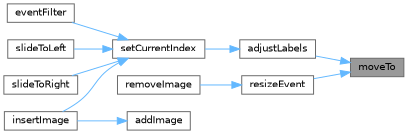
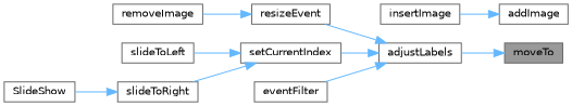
  digraph {
    rankdir=RL
    node [color=grey40 fillcolor=white fontname=Helvetica fontsize=10 shape=box style=filled]
    edge [color=steelblue1 dir=back fontname=Helvetica fontsize=10 labelfontname=Helvetica labelfontsize=10 style=solid]
    n1 [color=gray40 fillcolor=grey60 fontcolor=black height=0.2 label=moveTo width=0.4]
    n2 [height=0.2 label=adjustLabels width=0.4]
    n3 [height=0.2 label=resizeEvent width=0.4]
    n4 [height=0.2 label=setCurrentIndex width=0.4]
    n5 [height=0.2 label=removeImage width=0.4]
    n6 [height=0.2 label=eventFilter width=0.4]
    n7 [height=0.2 label=insertImage width=0.4]
    n8 [height=0.2 label=slideToLeft width=0.4]
    n9 [height=0.2 label=slideToRight width=0.4]
+   n10 [height=0.2 label=SlideShow width=0.4]
    n11 [height=0.2 label=addImage width=0.4]
    n1 -> n2
-   n1 -> n3
+   n2 -> n3
    n2 -> n4
    n3 -> n5
-   n4 -> n6
-   n4 -> n7
+   n2 -> n6
    n4 -> n8
    n4 -> n9
+   n9 -> n10
    n11 -> n7
  }
